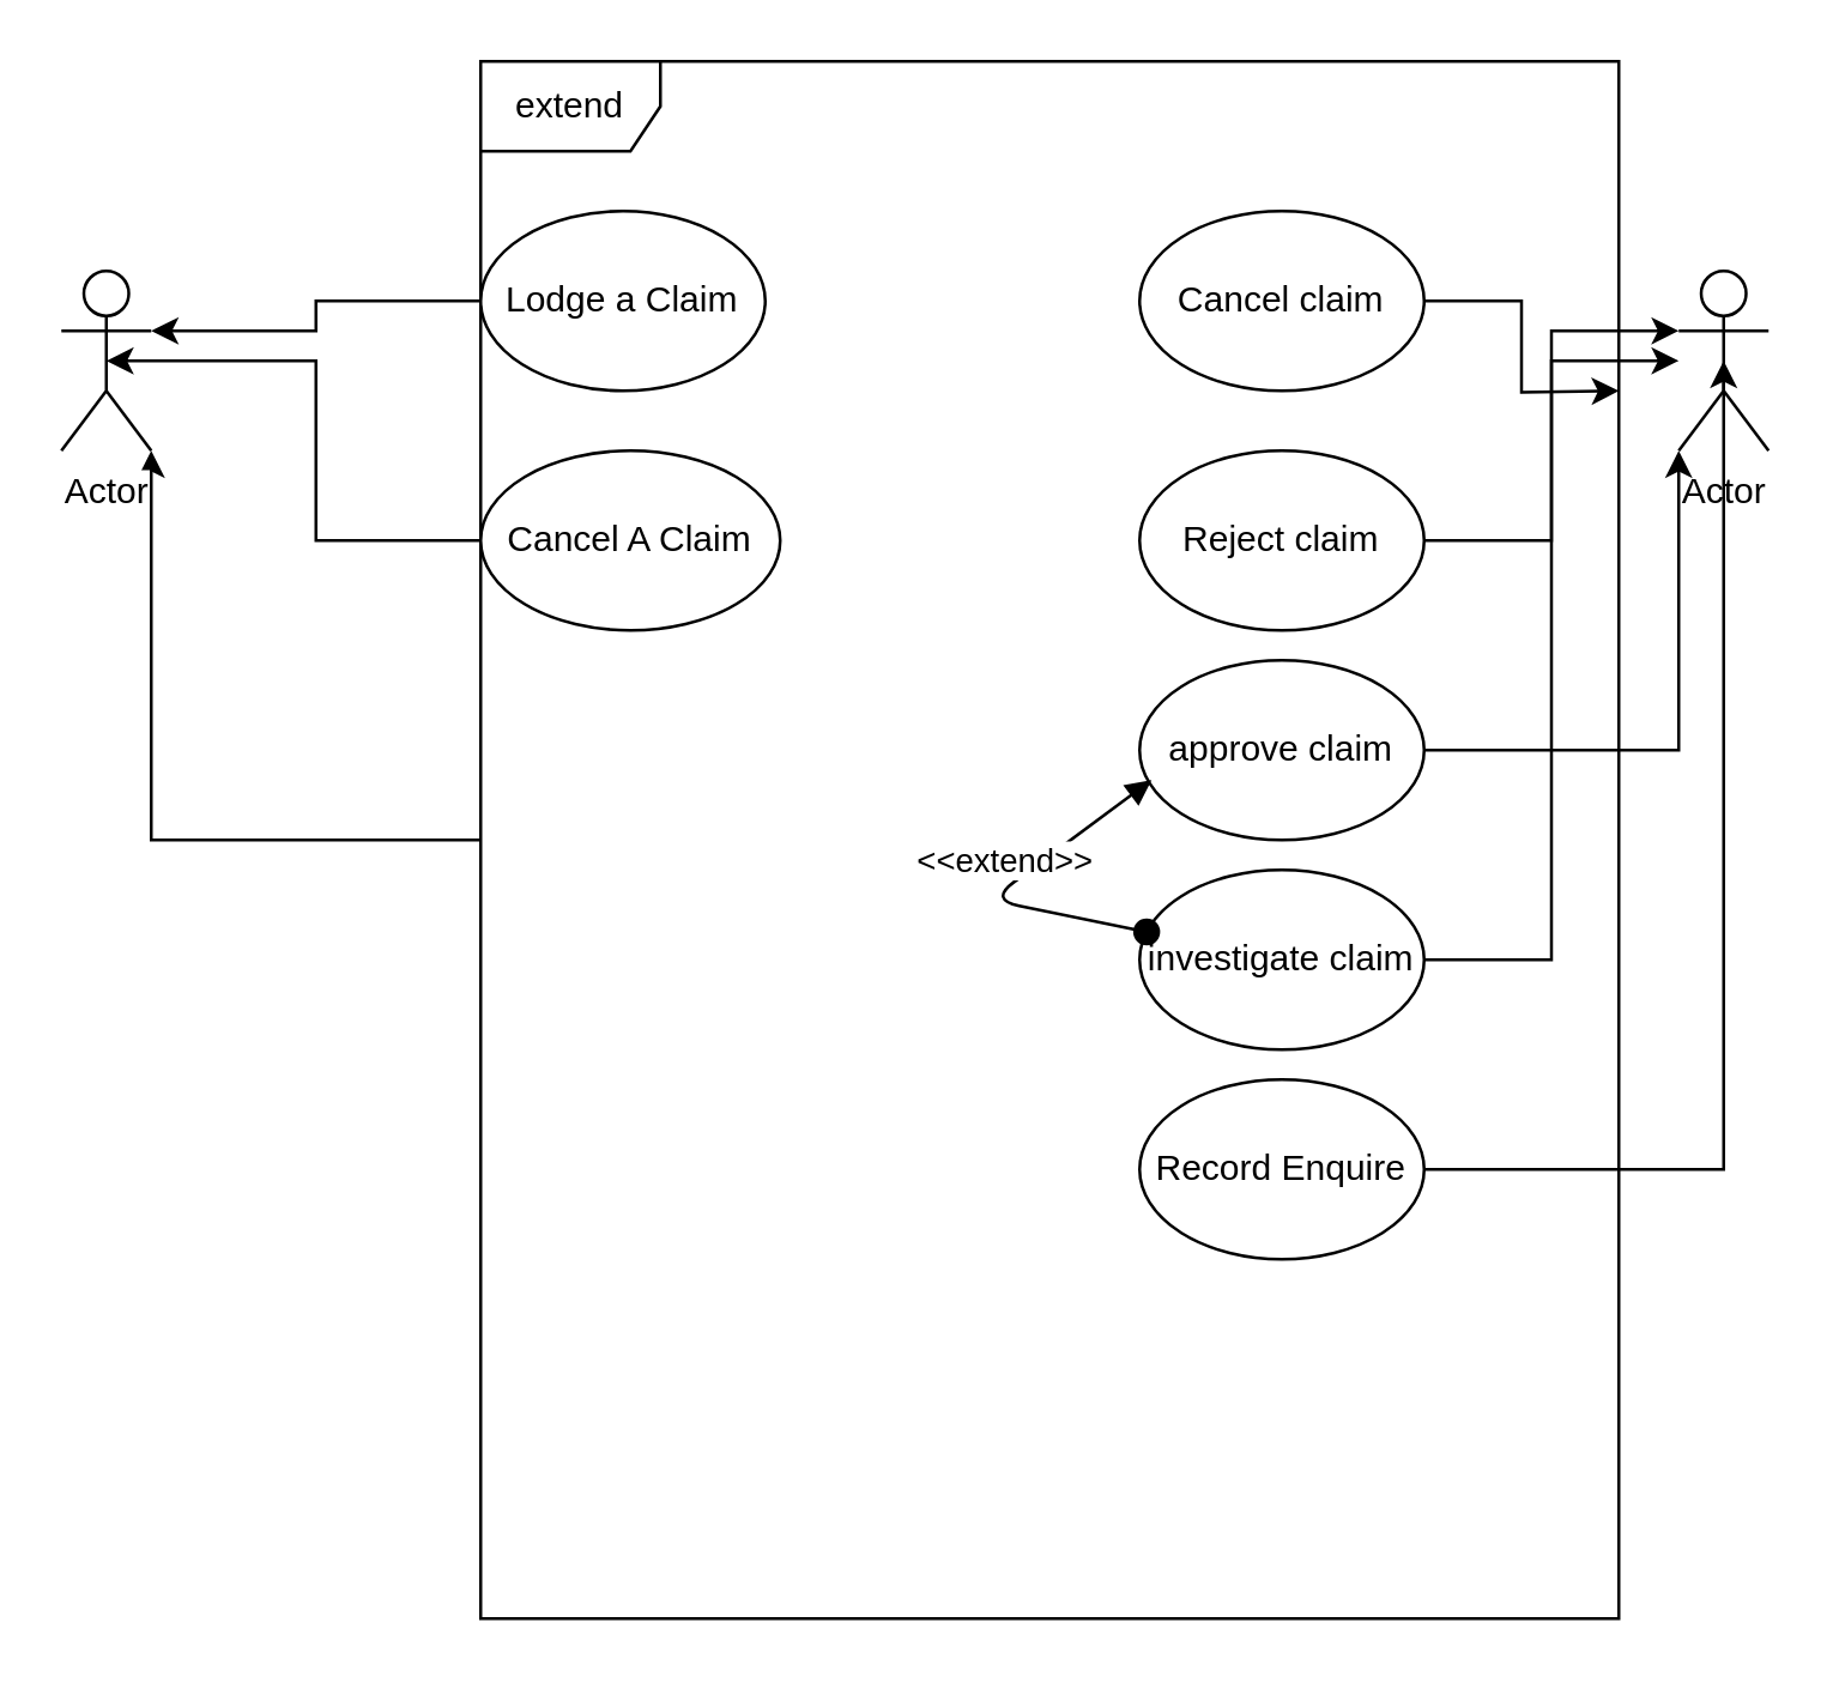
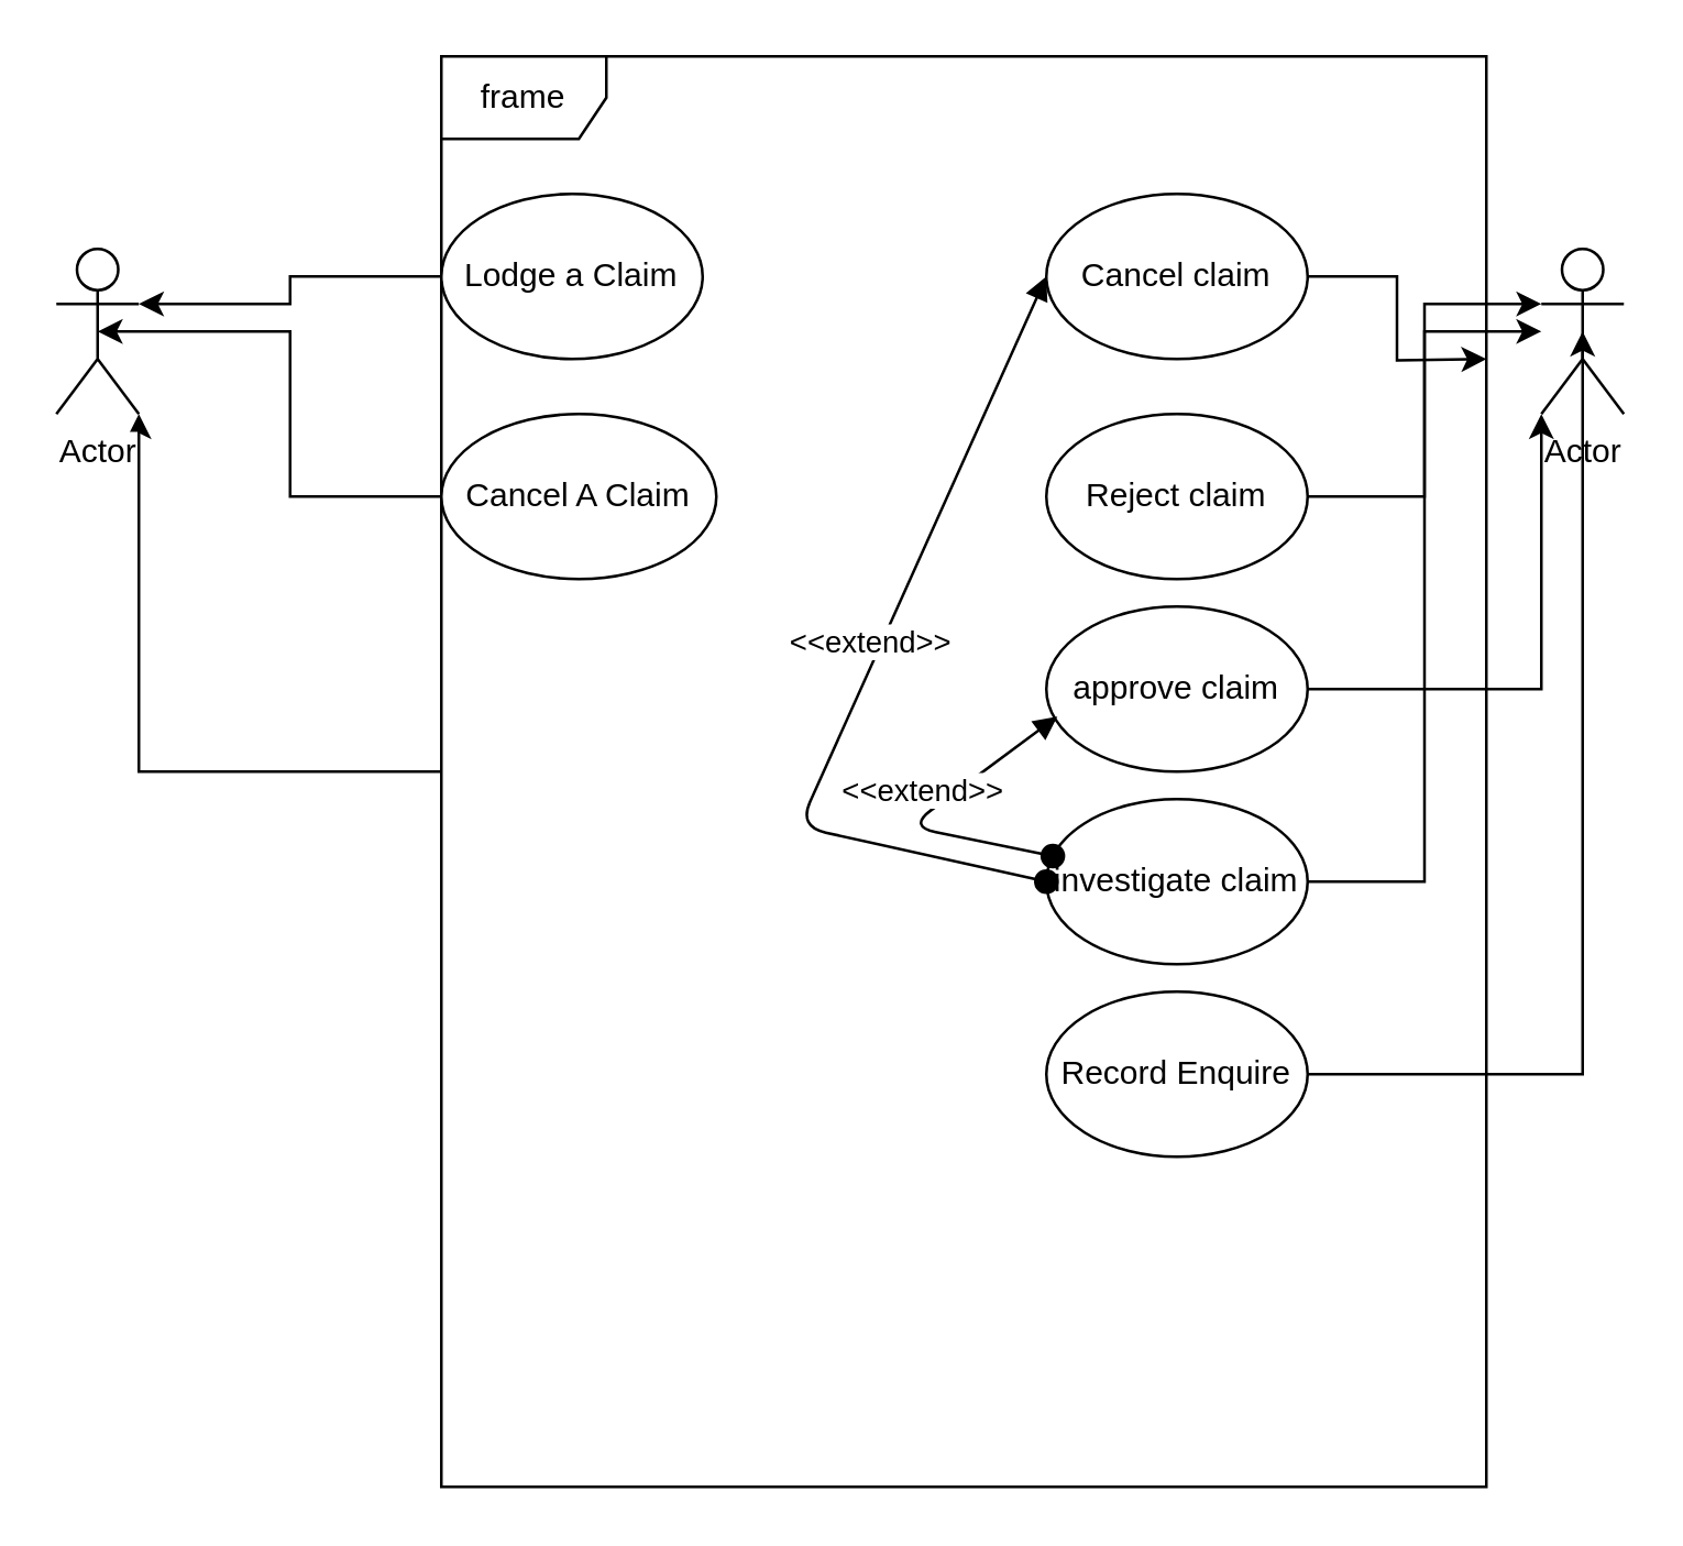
  <mxCell id="0" />
  <mxCell id="1" parent="0" />
  <mxCell id="2" style="edgeStyle=orthogonalEdgeStyle;rounded=0;orthogonalLoop=1;jettySize=auto;html=1;entryX=1;entryY=1;entryDx=0;entryDy=0;entryPerimeter=0;" edge="1" parent="1" source="3" target="4"><mxGeometry relative="1" as="geometry" /></mxCell>
- <mxCell id="3" value="extend" style="shape=umlFrame;whiteSpace=wrap;html=1;" vertex="1" parent="1"><mxGeometry x="160" y="20" width="380" height="520" as="geometry" /></mxCell>
+ <mxCell id="3" value="frame" style="shape=umlFrame;whiteSpace=wrap;html=1;" vertex="1" parent="1"><mxGeometry x="160" y="20" width="380" height="520" as="geometry" /></mxCell>
  <mxCell id="4" value="Actor" style="shape=umlActor;verticalLabelPosition=bottom;labelBackgroundColor=#ffffff;verticalAlign=top;html=1;" vertex="1" parent="1"><mxGeometry x="20" y="90" width="30" height="60" as="geometry" /></mxCell>
  <mxCell id="5" value="Actor" style="shape=umlActor;verticalLabelPosition=bottom;labelBackgroundColor=#ffffff;verticalAlign=top;html=1;" vertex="1" parent="1"><mxGeometry x="560" y="90" width="30" height="60" as="geometry" /></mxCell>
  <mxCell id="6" style="edgeStyle=orthogonalEdgeStyle;rounded=0;orthogonalLoop=1;jettySize=auto;html=1;entryX=1;entryY=0.333;entryDx=0;entryDy=0;entryPerimeter=0;" edge="1" parent="1" source="7" target="4"><mxGeometry relative="1" as="geometry" /></mxCell>
  <mxCell id="7" value="Lodge a Claim" style="ellipse;whiteSpace=wrap;html=1;" vertex="1" parent="1"><mxGeometry x="160" y="70" width="95" height="60" as="geometry" /></mxCell>
  <mxCell id="8" style="edgeStyle=orthogonalEdgeStyle;rounded=0;orthogonalLoop=1;jettySize=auto;html=1;entryX=0.5;entryY=0.5;entryDx=0;entryDy=0;entryPerimeter=0;" edge="1" parent="1" source="9" target="4"><mxGeometry relative="1" as="geometry" /></mxCell>
  <mxCell id="9" value="Cancel A Claim" style="ellipse;whiteSpace=wrap;html=1;" vertex="1" parent="1"><mxGeometry x="160" y="150" width="100" height="60" as="geometry" /></mxCell>
  <mxCell id="10" style="edgeStyle=orthogonalEdgeStyle;rounded=0;orthogonalLoop=1;jettySize=auto;html=1;" edge="1" parent="1" source="11" target="5"><mxGeometry relative="1" as="geometry" /></mxCell>
  <mxCell id="11" value="Reject claim" style="ellipse;whiteSpace=wrap;html=1;" vertex="1" parent="1"><mxGeometry x="380" y="150" width="95" height="60" as="geometry" /></mxCell>
  <mxCell id="12" style="edgeStyle=orthogonalEdgeStyle;rounded=0;orthogonalLoop=1;jettySize=auto;html=1;entryX=0;entryY=0.333;entryDx=0;entryDy=0;entryPerimeter=0;" edge="1" parent="1" source="13" target="5"><mxGeometry relative="1" as="geometry" /></mxCell>
  <mxCell id="13" value="investigate claim" style="ellipse;whiteSpace=wrap;html=1;" vertex="1" parent="1"><mxGeometry x="380" y="290" width="95" height="60" as="geometry" /></mxCell>
  <mxCell id="14" style="edgeStyle=orthogonalEdgeStyle;rounded=0;orthogonalLoop=1;jettySize=auto;html=1;entryX=0;entryY=1;entryDx=0;entryDy=0;entryPerimeter=0;" edge="1" parent="1" source="15" target="5"><mxGeometry relative="1" as="geometry" /></mxCell>
  <mxCell id="15" value="approve claim" style="ellipse;whiteSpace=wrap;html=1;" vertex="1" parent="1"><mxGeometry x="380" y="220" width="95" height="60" as="geometry" /></mxCell>
  <mxCell id="16" style="edgeStyle=orthogonalEdgeStyle;rounded=0;orthogonalLoop=1;jettySize=auto;html=1;entryX=0.5;entryY=0.5;entryDx=0;entryDy=0;entryPerimeter=0;" edge="1" parent="1" source="17" target="5"><mxGeometry relative="1" as="geometry" /></mxCell>
  <mxCell id="17" value="Record Enquire" style="ellipse;whiteSpace=wrap;html=1;" vertex="1" parent="1"><mxGeometry x="380" y="360" width="95" height="60" as="geometry" /></mxCell>
  <mxCell id="18" style="edgeStyle=orthogonalEdgeStyle;rounded=0;orthogonalLoop=1;jettySize=auto;html=1;" edge="1" parent="1" source="19"><mxGeometry relative="1" as="geometry"><mxPoint x="540" y="130" as="targetPoint" /></mxGeometry></mxCell>
  <mxCell id="19" value="Cancel claim" style="ellipse;whiteSpace=wrap;html=1;" vertex="1" parent="1"><mxGeometry x="380" y="70" width="95" height="60" as="geometry" /></mxCell>
  <mxCell id="20" value="&amp;lt;&amp;lt;extend&amp;gt;&amp;gt;" style="html=1;verticalAlign=bottom;startArrow=oval;startFill=1;endArrow=block;startSize=8;" edge="1" parent="1" source="13"><mxGeometry width="60" relative="1" as="geometry"><mxPoint x="320" y="320" as="sourcePoint" /><mxPoint x="384" y="260" as="targetPoint" /><Array as="points"><mxPoint x="330" y="300" /></Array></mxGeometry></mxCell>
+ <mxCell id="21" value="&amp;lt;&amp;lt;extend&amp;gt;&amp;gt;" style="html=1;verticalAlign=bottom;startArrow=oval;startFill=1;endArrow=block;startSize=8;exitX=0;exitY=0.5;exitDx=0;exitDy=0;entryX=0;entryY=0.5;entryDx=0;entryDy=0;" edge="1" parent="1" source="13" target="19"><mxGeometry width="60" relative="1" as="geometry"><mxPoint x="20" y="560" as="sourcePoint" /><mxPoint x="80" y="560" as="targetPoint" /><Array as="points"><mxPoint x="290" y="300" /></Array></mxGeometry></mxCell>
